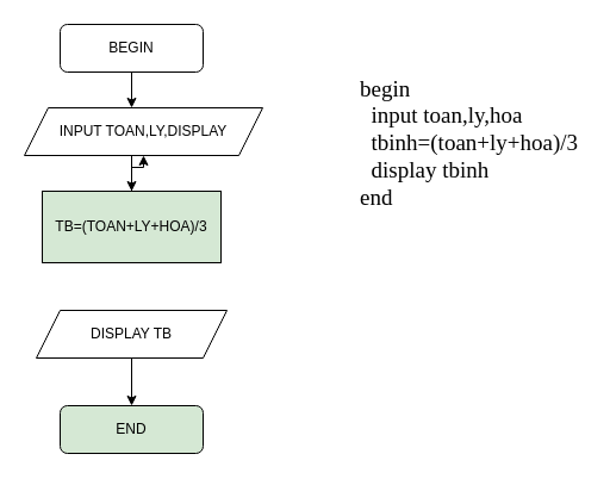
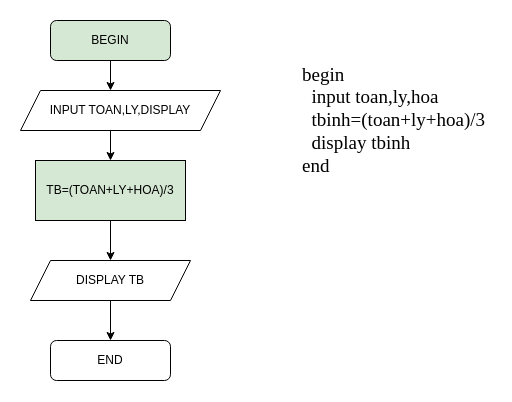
  <mxCell id="0" />
  <mxCell id="1" parent="0" />
- <mxCell id="2" value="BEGIN" style="rounded=1;whiteSpace=wrap;html=1;" parent="1" vertex="1"><mxGeometry x="50" y="20" width="120" height="40" as="geometry" /></mxCell>
+ <mxCell id="2" value="BEGIN" style="rounded=1;whiteSpace=wrap;html=1;fillColor=#d5e8d4;" parent="1" vertex="1"><mxGeometry x="50" y="20" width="120" height="40" as="geometry" /></mxCell>
  <mxCell id="3" value="" style="endArrow=classic;html=1;" parent="1" edge="1"><mxGeometry width="50" height="50" relative="1" as="geometry"><mxPoint x="110" y="60" as="sourcePoint" /><mxPoint x="110" y="90" as="targetPoint" /></mxGeometry></mxCell>
  <mxCell id="4" value="INPUT TOAN,LY,DISPLAY" style="shape=parallelogram;perimeter=parallelogramPerimeter;whiteSpace=wrap;html=1;fixedSize=1;" parent="1" vertex="1"><mxGeometry x="20" y="90" width="200" height="40" as="geometry" /></mxCell>
- <mxCell id="5" value="" style="edgeStyle=orthogonalEdgeStyle;rounded=0;orthogonalLoop=1;jettySize=auto;html=1;" parent="1" source="6" target="4" edge="1"><mxGeometry relative="1" as="geometry" /></mxCell>
+ <mxCell id="5" value="" style="edgeStyle=orthogonalEdgeStyle;rounded=0;orthogonalLoop=1;jettySize=auto;html=1;" parent="1" source="6" target="8" edge="1"><mxGeometry relative="1" as="geometry" /></mxCell>
  <mxCell id="6" value="TB=(TOAN+LY+HOA)/3" style="rounded=0;whiteSpace=wrap;html=1;fillColor=#d5e8d4;" parent="1" vertex="1"><mxGeometry x="35" y="160" width="150" height="60" as="geometry" /></mxCell>
  <mxCell id="7" value="" style="endArrow=classic;html=1;" parent="1" edge="1"><mxGeometry width="50" height="50" relative="1" as="geometry"><mxPoint x="110" y="130" as="sourcePoint" /><mxPoint x="110" y="160" as="targetPoint" /></mxGeometry></mxCell>
  <mxCell id="8" value="DISPLAY TB" style="shape=parallelogram;perimeter=parallelogramPerimeter;whiteSpace=wrap;html=1;fixedSize=1;rounded=0;" parent="1" vertex="1"><mxGeometry x="30" y="260" width="160" height="40" as="geometry" /></mxCell>
  <mxCell id="9" value="" style="endArrow=classic;html=1;" parent="1" edge="1"><mxGeometry width="50" height="50" relative="1" as="geometry"><mxPoint x="110" y="300" as="sourcePoint" /><mxPoint x="110" y="340" as="targetPoint" /></mxGeometry></mxCell>
- <mxCell id="10" value="END" style="rounded=1;whiteSpace=wrap;html=1;fillColor=#d5e8d4;" parent="1" vertex="1"><mxGeometry x="50" y="340" width="120" height="40" as="geometry" /></mxCell>
+ <mxCell id="10" value="END" style="rounded=1;whiteSpace=wrap;html=1;" parent="1" vertex="1"><mxGeometry x="50" y="340" width="120" height="40" as="geometry" /></mxCell>
  <mxCell id="11" value="&lt;div style=&quot;font-size: 19px;&quot;&gt;begin&lt;/div&gt;&lt;div style=&quot;font-size: 19px;&quot;&gt;&amp;nbsp; input toan,ly,hoa&lt;/div&gt;&lt;div style=&quot;font-size: 19px;&quot;&gt;&amp;nbsp; tbinh=(toan+ly+hoa)/3&lt;/div&gt;&lt;div style=&quot;font-size: 19px;&quot;&gt;&amp;nbsp; display tbinh&lt;/div&gt;&lt;div style=&quot;font-size: 19px;&quot;&gt;end&lt;/div&gt;" style="text;html=1;strokeColor=none;fillColor=none;align=left;verticalAlign=middle;whiteSpace=wrap;rounded=0;fontFamily=Times New Roman;fontSize=19;" vertex="1" parent="1"><mxGeometry x="300" y="30" width="190" height="180" as="geometry" /></mxCell>
